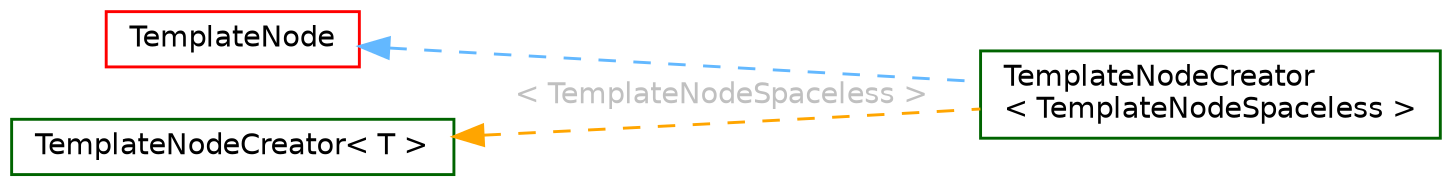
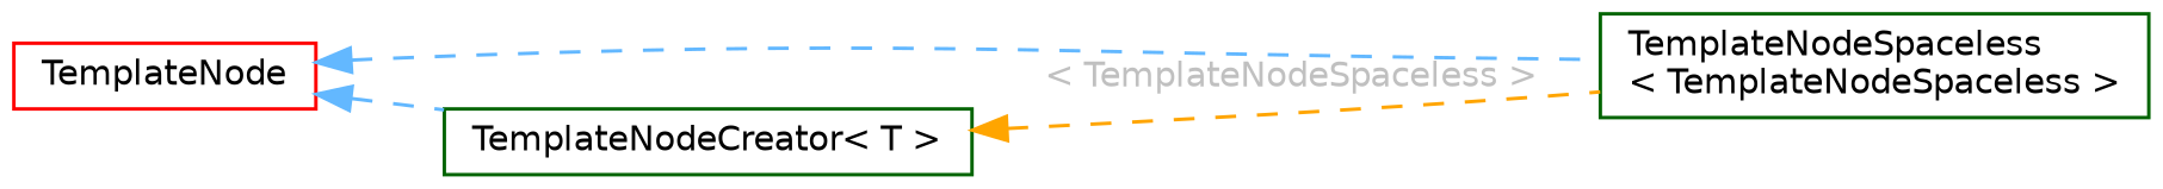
  digraph {
    rankdir=LR
    node [color=darkgreen fillcolor=white fontname=Helvetica fontsize=10 shape=box style=filled]
    edge [color=steelblue1 dir=back fontname=Helvetica fontsize=10 labelfontname=Helvetica labelfontsize=10 style=dashed]
-   n1 [height=0.2 label="TemplateNodeCreator\l\< TemplateNodeSpaceless \>" width=0.4]
+   n1 [height=0.2 label="TemplateNodeSpaceless\l\< TemplateNodeSpaceless \>" width=0.4]
    n2 [color=red height=0.2 label=TemplateNode width=0.4]
    n3 [height=0.2 label="TemplateNodeCreator\< T \>" width=0.4]
    n2 -> n1
+   n2 -> n3
    n3 -> n1 [color=orange fontcolor=grey label=" \< TemplateNodeSpaceless \>"]
  }
